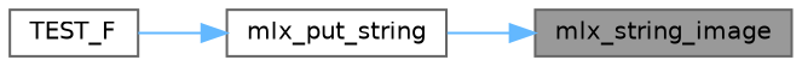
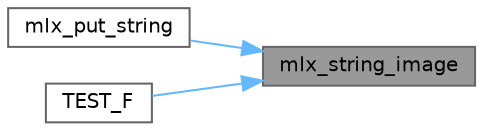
  digraph {
    rankdir=RL
    node [color=grey40 fillcolor=white fontname=Helvetica fontsize=10 shape=box style=filled]
    edge [color=steelblue1 dir=back fontname=Helvetica fontsize=10 labelfontname=Helvetica labelfontsize=10 style=solid]
    n1 [color=gray40 fillcolor=grey60 fontcolor=black height=0.2 label=mlx_string_image width=0.4]
    n2 [height=0.2 label=mlx_put_string width=0.4]
    n3 [height=0.2 label=TEST_F width=0.4]
    n1 -> n2
-   n2 -> n3
+   n1 -> n3
  }
